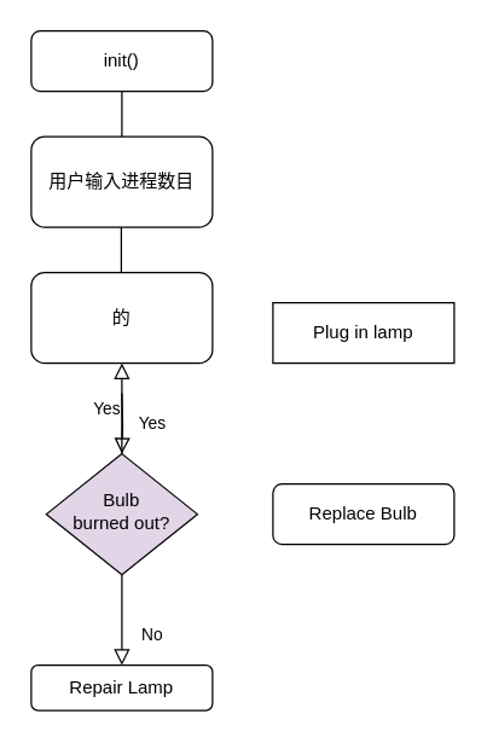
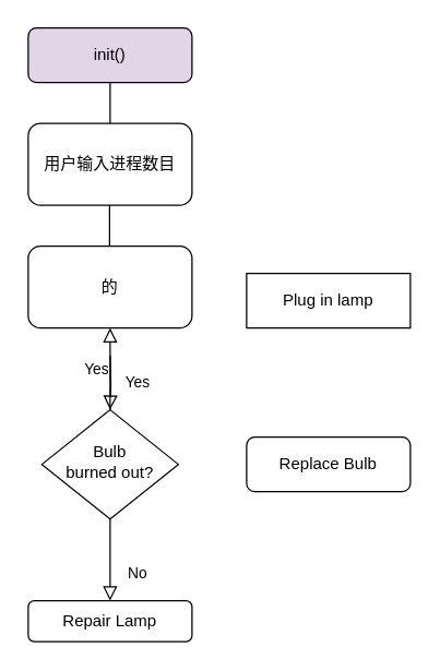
  <mxCell id="0" />
  <mxCell id="1" parent="0" />
- <mxCell id="2" value="init()" parent="1" style="rounded=1;whiteSpace=wrap;html=1;fontSize=12;glass=0;strokeWidth=1;shadow=0;" vertex="1"><mxGeometry as="geometry" height="40" width="120" y="20" x="20" /></mxCell>
+ <mxCell id="2" value="init()" parent="1" style="rounded=1;whiteSpace=wrap;html=1;fontSize=12;glass=0;strokeWidth=1;shadow=0;fillColor=#e1d5e7;" vertex="1"><mxGeometry as="geometry" height="40" width="120" y="20" x="20" /></mxCell>
  <mxCell id="3" value="Yes" parent="1" edge="1" target="7" style="rounded=0;html=1;jettySize=auto;orthogonalLoop=1;fontSize=11;endArrow=block;endFill=0;endSize=8;strokeWidth=1;shadow=0;labelBackgroundColor=none;edgeStyle=orthogonalEdgeStyle;"><mxGeometry as="geometry" relative="1" y="20"><mxPoint as="offset" /><mxPoint as="sourcePoint" y="260" x="80" /></mxGeometry></mxCell>
  <mxCell id="4" value="Plug in lamp" parent="1" style="whiteSpace=wrap;html=1;fontSize=12;glass=0;strokeWidth=1;shadow=0;rounded=0;" vertex="1"><mxGeometry as="geometry" height="40" width="120" y="200" x="180" /></mxCell>
  <mxCell id="5" value="No" parent="1" edge="1" target="8" source="7" style="rounded=0;html=1;jettySize=auto;orthogonalLoop=1;fontSize=11;endArrow=block;endFill=0;endSize=8;strokeWidth=1;shadow=0;labelBackgroundColor=none;edgeStyle=orthogonalEdgeStyle;"><mxGeometry as="geometry" relative="1" y="20" x="0.333"><mxPoint as="offset" /></mxGeometry></mxCell>
  <mxCell id="6" value="Yes" parent="1" edge="1" target="12" source="7" style="edgeStyle=orthogonalEdgeStyle;rounded=0;html=1;jettySize=auto;orthogonalLoop=1;fontSize=11;endArrow=block;endFill=0;endSize=8;strokeWidth=1;shadow=0;labelBackgroundColor=none;"><mxGeometry as="geometry" relative="1" y="10"><mxPoint as="offset" /></mxGeometry></mxCell>
- <mxCell id="7" value="Bulb&lt;br&gt;burned out?" parent="1" style="rhombus;whiteSpace=wrap;html=1;shadow=0;fontFamily=Helvetica;fontSize=12;align=center;strokeWidth=1;spacing=6;spacingTop=-4;fillColor=#e1d5e7;" vertex="1"><mxGeometry as="geometry" height="80" width="100" y="300" x="30" /></mxCell>
+ <mxCell id="7" value="Bulb&lt;br&gt;burned out?" parent="1" style="rhombus;whiteSpace=wrap;html=1;shadow=0;fontFamily=Helvetica;fontSize=12;align=center;strokeWidth=1;spacing=6;spacingTop=-4;" vertex="1"><mxGeometry as="geometry" height="80" width="100" y="300" x="30" /></mxCell>
  <mxCell id="8" value="Repair Lamp" parent="1" style="rounded=1;whiteSpace=wrap;html=1;fontSize=12;glass=0;strokeWidth=1;shadow=0;" vertex="1"><mxGeometry x="20" y="440" as="geometry" height="30" width="120" /></mxCell>
  <mxCell id="9" value="Replace Bulb" parent="1" style="rounded=1;whiteSpace=wrap;html=1;fontSize=12;glass=0;strokeWidth=1;shadow=0;" vertex="1"><mxGeometry as="geometry" height="40" width="120" y="320" x="180" /></mxCell>
  <mxCell id="10" value="&lt;font&gt;用户输入进程数目&lt;/font&gt;" parent="1" style="rounded=1;whiteSpace=wrap;html=1;" vertex="1"><mxGeometry as="geometry" height="60" width="120" y="90" x="20" /></mxCell>
  <mxCell id="11" value="" parent="1" edge="1" style="endArrow=none;html=1;"><mxGeometry as="geometry" relative="1" height="50" width="50"><mxPoint as="sourcePoint" y="90" x="80" /><mxPoint as="targetPoint" y="60" x="80" /></mxGeometry></mxCell>
  <mxCell id="12" value="的" parent="1" style="rounded=1;whiteSpace=wrap;html=1;" vertex="1"><mxGeometry as="geometry" height="60" width="120" y="180" x="20" /></mxCell>
  <mxCell id="13" value="" parent="1" edge="1" style="endArrow=none;html=1;"><mxGeometry as="geometry" relative="1" height="50" width="50"><mxPoint as="sourcePoint" y="180" x="79.6" /><mxPoint as="targetPoint" y="150" x="79.6" /></mxGeometry></mxCell>
